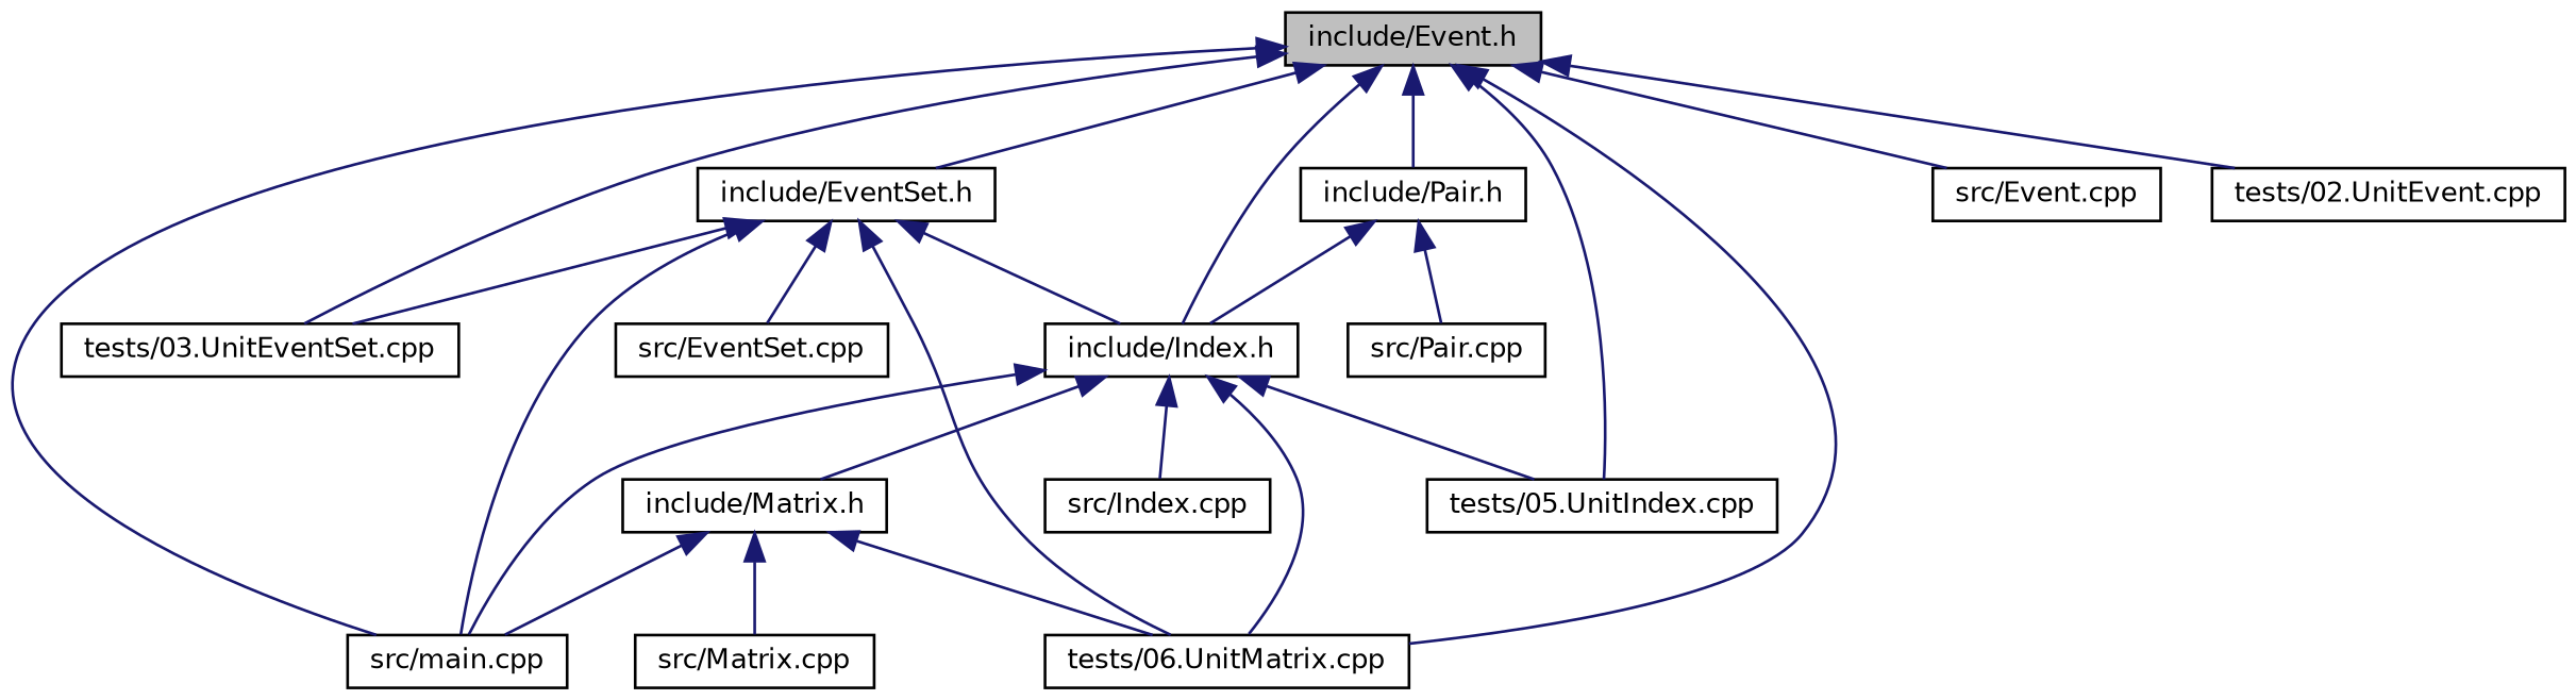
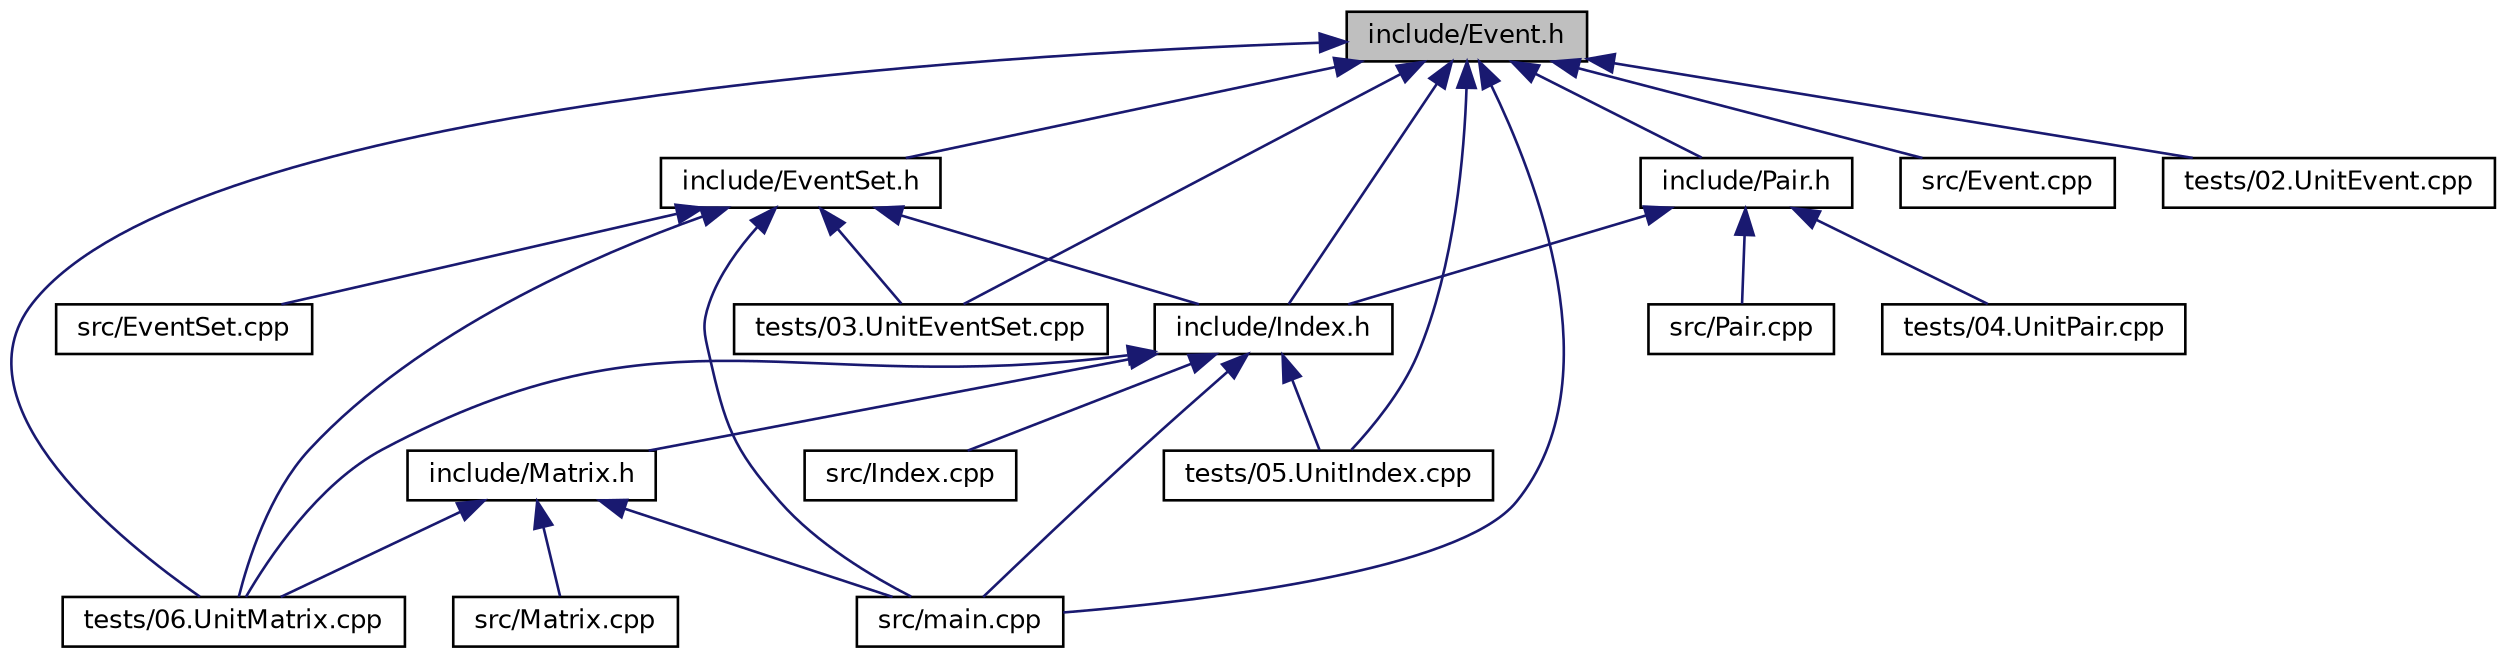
  digraph {
    node [color=black fillcolor=white fontname=Helvetica fontsize=10 shape=record style=filled]
    edge [color=midnightblue dir=back fontname=Helvetica fontsize=10 labelfontname=Helvetica labelfontsize=10 style=solid]
    n1 [fillcolor=grey75 fontcolor=black height=0.2 label="include/Event.h" width=0.4]
    n2 [height=0.2 label="include/EventSet.h" width=0.4]
    n3 [height=0.2 label="include/Index.h" width=0.4]
    n4 [height=0.2 label="src/main.cpp" width=0.4]
    n5 [height=0.2 label="tests/06.UnitMatrix.cpp" width=0.4]
    n6 [height=0.2 label="tests/05.UnitIndex.cpp" width=0.4]
    n7 [height=0.2 label="tests/03.UnitEventSet.cpp" width=0.4]
    n8 [height=0.2 label="include/Pair.h" width=0.4]
    n9 [height=0.2 label="src/Event.cpp" width=0.4]
    n10 [height=0.2 label="tests/02.UnitEvent.cpp" width=0.4]
    n11 [height=0.2 label="src/EventSet.cpp" width=0.4]
    n12 [height=0.2 label="include/Matrix.h" width=0.4]
    n13 [height=0.2 label="src/Index.cpp" width=0.4]
    n14 [height=0.2 label="src/Pair.cpp" width=0.4]
+   n15 [height=0.2 label="tests/04.UnitPair.cpp" width=0.4]
    n16 [height=0.2 label="src/Matrix.cpp" width=0.4]
    n1 -> n2
    n1 -> n3
    n1 -> n4
    n1 -> n5
    n1 -> n6
    n1 -> n7
    n1 -> n8
    n1 -> n9
    n1 -> n10
    n2 -> n3
    n2 -> n4
    n2 -> n5
    n2 -> n7
    n2 -> n11
    n3 -> n4
    n3 -> n5
    n3 -> n6
    n3 -> n12
    n3 -> n13
    n8 -> n3
    n8 -> n14
+   n8 -> n15
    n12 -> n4
    n12 -> n5
    n12 -> n16
  }
